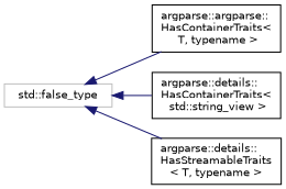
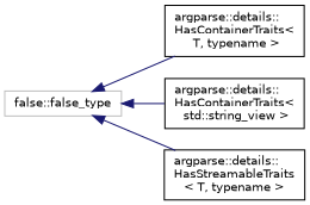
  digraph {
    rankdir=LR
    node [color=black fillcolor=white fontname=Helvetica fontsize=10 shape=record style=filled]
    edge [color=midnightblue dir=back fontname=Helvetica fontsize=10 labelfontname=Helvetica labelfontsize=10 style=solid]
-   n1 [color=grey75 height=0.2 label="std::false_type" width=0.4]
-   n2 [height=0.2 label="argparse::argparse::\lHasContainerTraits\<\l T, typename \>" width=0.4]
+   n1 [color=grey75 height=0.2 label="false::false_type" width=0.4]
+   n2 [height=0.2 label="argparse::details::\lHasContainerTraits\<\l T, typename \>" width=0.4]
    n3 [height=0.2 label="argparse::details::\lHasContainerTraits\<\l std::string_view \>" width=0.4]
    n4 [height=0.2 label="argparse::details::\lHasStreamableTraits\l\< T, typename \>" width=0.4]
    n1 -> n2
    n1 -> n3
    n1 -> n4
  }
